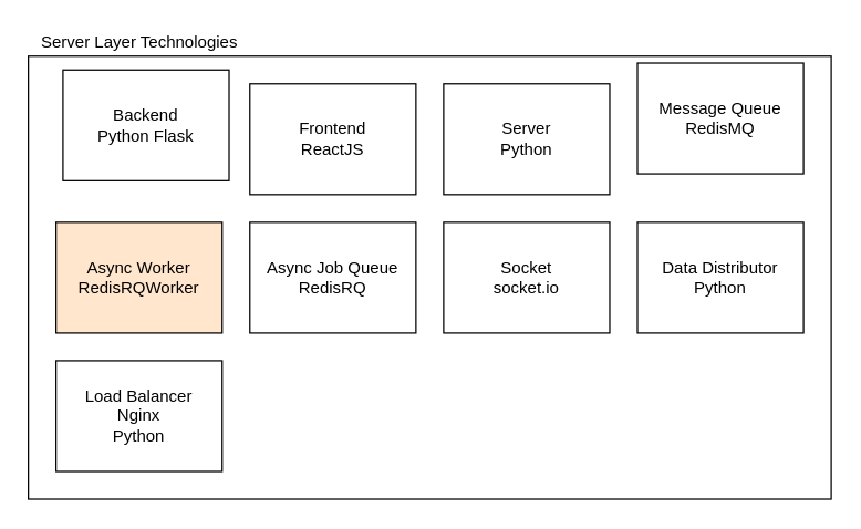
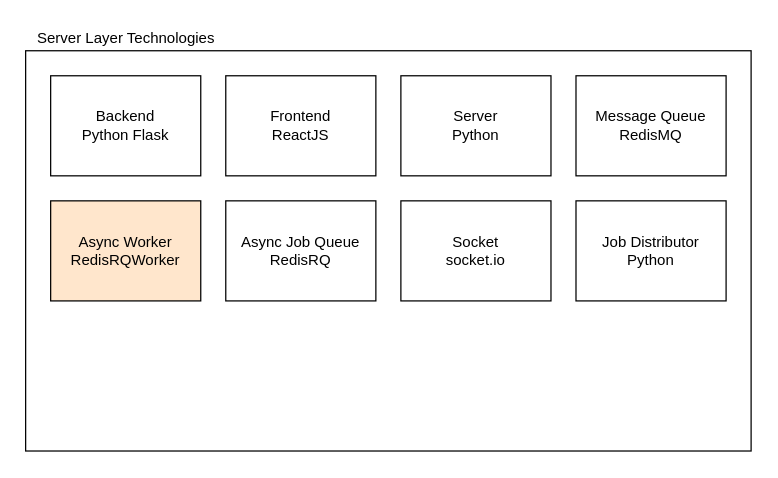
  <mxCell id="0" />
  <mxCell id="1" parent="0" />
  <mxCell id="2" value="" style="rounded=0;whiteSpace=wrap;html=1;" parent="1" vertex="1"><mxGeometry x="20" y="40" width="580" height="320" as="geometry" /></mxCell>
  <mxCell id="3" value="Server Layer Technologies" style="text;html=1;align=center;verticalAlign=middle;resizable=0;points=[];autosize=1;" parent="1" vertex="1"><mxGeometry x="20" y="20" width="160" height="20" as="geometry" /></mxCell>
- <mxCell id="4" value="Backend&lt;br&gt;Python Flask" style="rounded=0;whiteSpace=wrap;html=1;" parent="1" vertex="1"><mxGeometry x="45" y="50" width="120" height="80" as="geometry" /></mxCell>
+ <mxCell id="4" value="Backend&lt;br&gt;Python Flask" style="rounded=0;whiteSpace=wrap;html=1;" parent="1" vertex="1"><mxGeometry x="40" y="60" width="120" height="80" as="geometry" /></mxCell>
  <mxCell id="5" value="Frontend&lt;br&gt;ReactJS" style="rounded=0;whiteSpace=wrap;html=1;" parent="1" vertex="1"><mxGeometry x="180" y="60" width="120" height="80" as="geometry" /></mxCell>
  <mxCell id="6" value="Server&lt;br&gt;Python" style="rounded=0;whiteSpace=wrap;html=1;" parent="1" vertex="1"><mxGeometry x="320" y="60" width="120" height="80" as="geometry" /></mxCell>
- <mxCell id="7" value="Message Queue&lt;br&gt;RedisMQ" style="rounded=0;whiteSpace=wrap;html=1;" parent="1" vertex="1"><mxGeometry x="460" y="45" width="120" height="80" as="geometry" /></mxCell>
+ <mxCell id="7" value="Message Queue&lt;br&gt;RedisMQ" style="rounded=0;whiteSpace=wrap;html=1;" parent="1" vertex="1"><mxGeometry x="460" y="60" width="120" height="80" as="geometry" /></mxCell>
  <mxCell id="8" value="Async Worker&lt;br&gt;RedisRQWorker" style="rounded=0;whiteSpace=wrap;html=1;fillColor=#ffe6cc;" parent="1" vertex="1"><mxGeometry x="40" y="160" width="120" height="80" as="geometry" /></mxCell>
  <mxCell id="9" value="Async Job Queue&lt;br&gt;RedisRQ" style="rounded=0;whiteSpace=wrap;html=1;" parent="1" vertex="1"><mxGeometry x="180" y="160" width="120" height="80" as="geometry" /></mxCell>
  <mxCell id="10" value="Socket&lt;br&gt;socket.io" style="rounded=0;whiteSpace=wrap;html=1;" parent="1" vertex="1"><mxGeometry x="320" y="160" width="120" height="80" as="geometry" /></mxCell>
- <mxCell id="11" value="Data Distributor&lt;br&gt;Python" style="rounded=0;whiteSpace=wrap;html=1;" parent="1" vertex="1"><mxGeometry x="460" y="160" width="120" height="80" as="geometry" /></mxCell>
- <mxCell id="12" value="Load Balancer&lt;br&gt;Nginx&lt;br&gt;Python" style="rounded=0;whiteSpace=wrap;html=1;" parent="1" vertex="1"><mxGeometry x="40" y="260" width="120" height="80" as="geometry" /></mxCell>
+ <mxCell id="11" value="Job Distributor&lt;br&gt;Python" style="rounded=0;whiteSpace=wrap;html=1;" parent="1" vertex="1"><mxGeometry x="460" y="160" width="120" height="80" as="geometry" /></mxCell>
